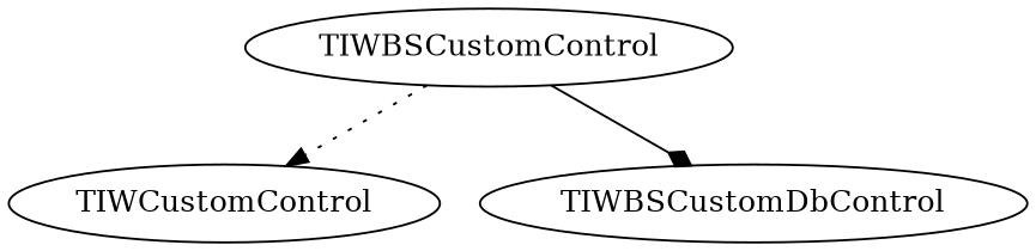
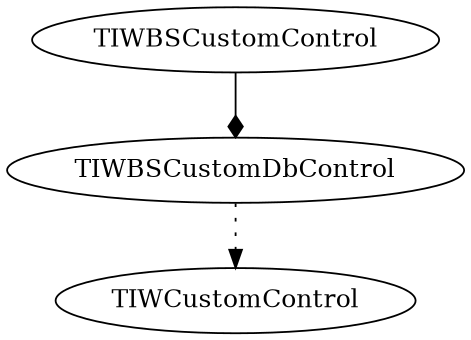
  digraph {
    TIWBSCustomControl
    TIWCustomControl
    TIWBSCustomDbControl
-   TIWBSCustomControl -> TIWCustomControl [arrowhead=normal style=dotted]
+   TIWBSCustomDbControl -> TIWCustomControl [arrowhead=normal style=dotted]
    TIWBSCustomControl -> TIWBSCustomDbControl [arrowhead=diamond style=solid]
  }
